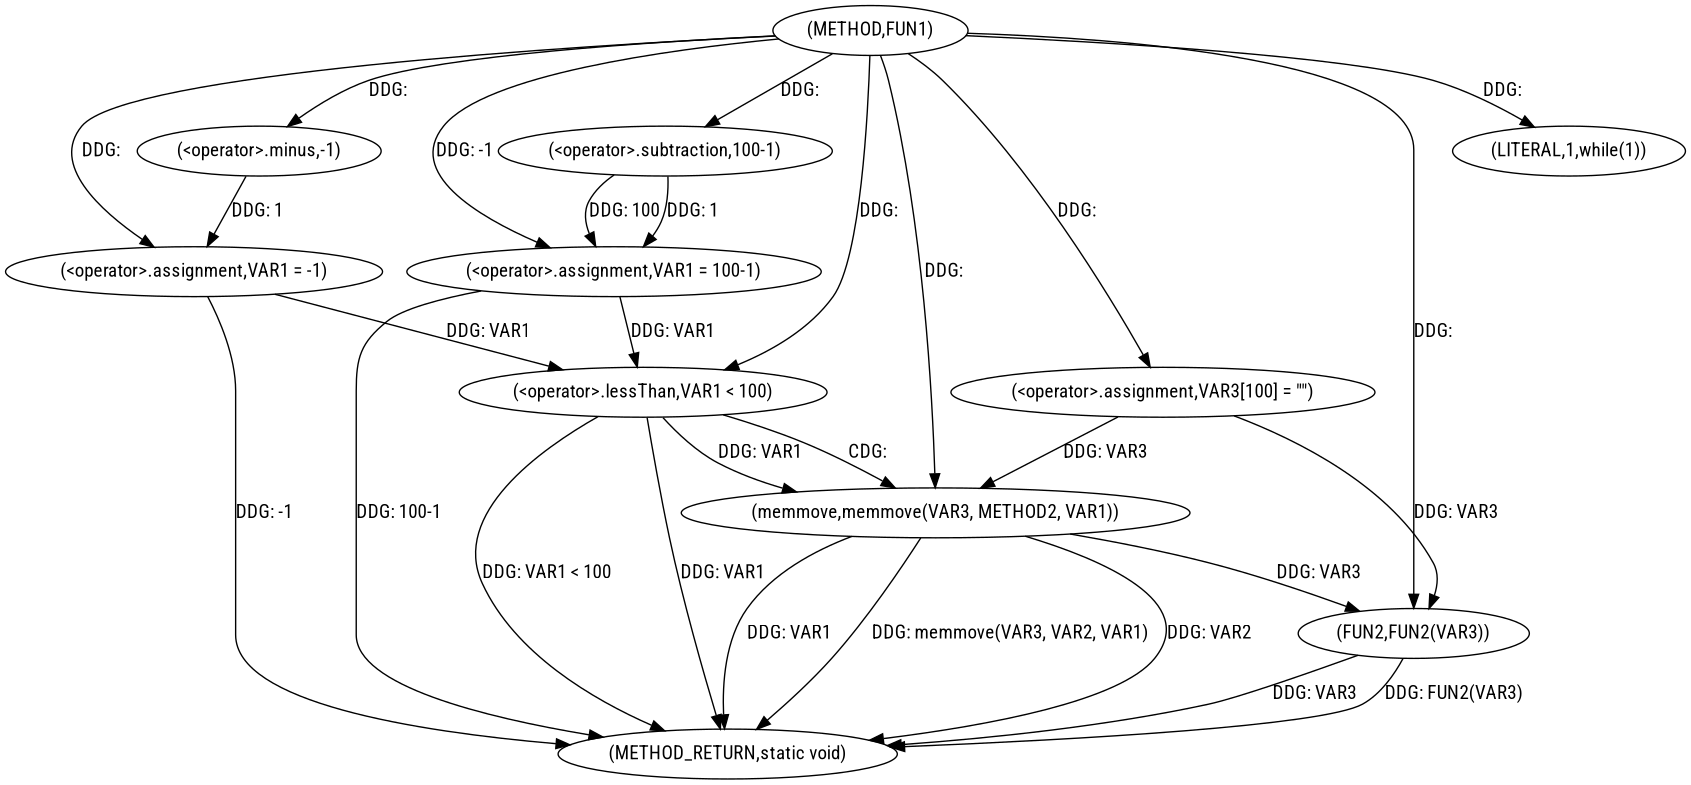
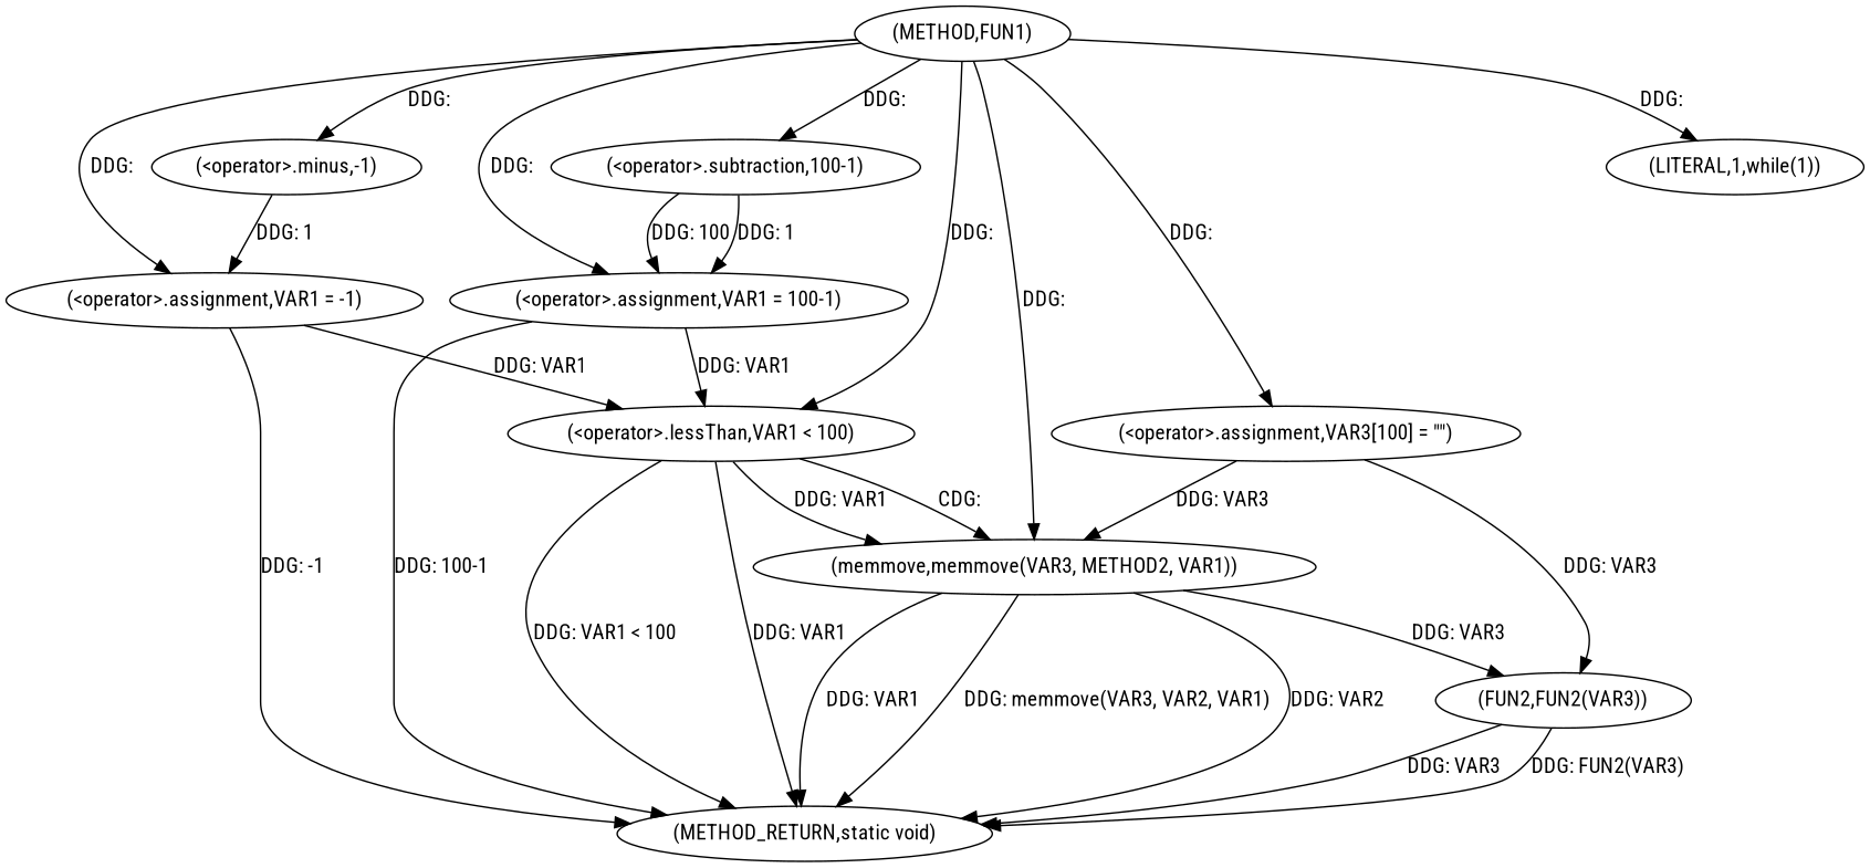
  digraph {
    fontname="Roboto Condensed"
    node [fontname="Roboto Condensed"]
    edge [fontname="Roboto Condensed"]
    n1 [label="(METHOD,FUN1)"]
    n2 [label="(<operator>.assignment,VAR1 = -1)"]
    n3 [label="(<operator>.minus,-1)"]
    n4 [label="(LITERAL,1,while(1))"]
    n5 [label="(<operator>.assignment,VAR1 = 100-1)"]
    n6 [label="(<operator>.subtraction,100-1)"]
    n7 [label="(<operator>.assignment,VAR3[100] = \"\")"]
    n8 [label="(<operator>.lessThan,VAR1 < 100)"]
    n9 [label="(memmove,memmove(VAR3, METHOD2, VAR1))"]
    n10 [label="(FUN2,FUN2(VAR3))"]
    n11 [label="(METHOD_RETURN,static void)"]
    n1 -> n2 [label="DDG: "]
    n1 -> n3 [label="DDG: "]
    n1 -> n4 [label="DDG: "]
-   n1 -> n5 [label="DDG: -1"]
+   n1 -> n5 [label="DDG: "]
    n1 -> n6 [label="DDG: "]
    n1 -> n7 [label="DDG: "]
    n1 -> n8 [label="DDG: "]
    n1 -> n9 [label="DDG: "]
-   n1 -> n10 [label="DDG: "]
    n2 -> n8 [label="DDG: VAR1"]
    n2 -> n11 [label="DDG: -1"]
    n3 -> n2 [label="DDG: 1"]
    n5 -> n8 [label="DDG: VAR1"]
    n5 -> n11 [label="DDG: 100-1"]
    n6 -> n5 [label="DDG: 100"]
    n6 -> n5 [label="DDG: 1"]
    n7 -> n9 [label="DDG: VAR3"]
    n7 -> n10 [label="DDG: VAR3"]
    n8 -> n9 [label="DDG: VAR1"]
    n8 -> n9 [label="CDG: "]
    n8 -> n11 [label="DDG: VAR1 < 100"]
    n8 -> n11 [label="DDG: VAR1"]
    n9 -> n10 [label="DDG: VAR3"]
    n9 -> n11 [label="DDG: VAR1"]
    n9 -> n11 [label="DDG: memmove(VAR3, VAR2, VAR1)"]
    n9 -> n11 [label="DDG: VAR2"]
    n10 -> n11 [label="DDG: VAR3"]
    n10 -> n11 [label="DDG: FUN2(VAR3)"]
  }
